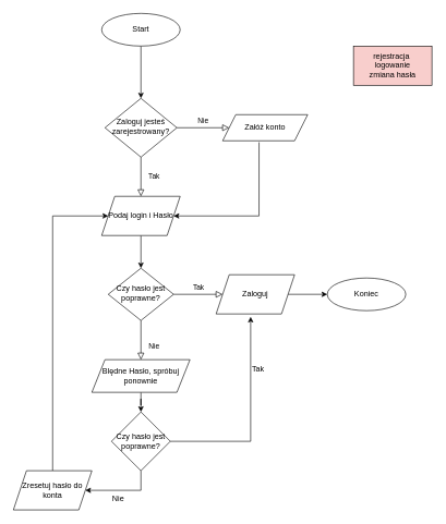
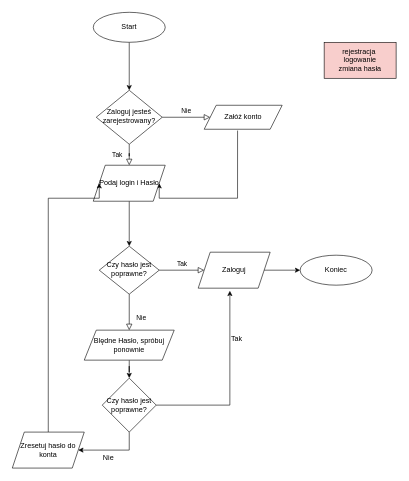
  <mxCell id="0" />
  <mxCell id="1" parent="0" />
  <mxCell id="2" value="Tak" style="rounded=0;html=1;jettySize=auto;orthogonalLoop=1;fontSize=11;endArrow=block;endFill=0;endSize=8;strokeWidth=1;shadow=0;labelBackgroundColor=none;edgeStyle=orthogonalEdgeStyle;entryX=0.5;entryY=0;entryDx=0;entryDy=0;" parent="1" source="4" target="14" edge="1"><mxGeometry y="20" relative="1" as="geometry"><mxPoint as="offset" /><mxPoint x="215" y="310" as="targetPoint" /></mxGeometry></mxCell>
  <mxCell id="3" value="Nie" style="rounded=0;html=1;jettySize=auto;orthogonalLoop=1;fontSize=11;endArrow=block;endFill=0;endSize=8;strokeWidth=1;shadow=0;labelBackgroundColor=none;entryX=0;entryY=0.5;entryDx=0;entryDy=0;exitX=1;exitY=0.5;exitDx=0;exitDy=0;" parent="1" source="4" target="12" edge="1"><mxGeometry y="10" relative="1" as="geometry"><mxPoint as="offset" /><mxPoint x="320" y="190" as="targetPoint" /></mxGeometry></mxCell>
  <mxCell id="4" value="Zaloguj jesteś zarejestrowany?" style="rhombus;whiteSpace=wrap;html=1;shadow=0;fontFamily=Helvetica;fontSize=12;align=center;strokeWidth=1;spacing=6;spacingTop=-4;" parent="1" vertex="1"><mxGeometry x="160" y="150" width="110" height="90" as="geometry" /></mxCell>
  <mxCell id="5" value="Nie" style="rounded=0;html=1;jettySize=auto;orthogonalLoop=1;fontSize=11;endArrow=block;endFill=0;endSize=8;strokeWidth=1;shadow=0;labelBackgroundColor=none;edgeStyle=orthogonalEdgeStyle;entryX=0.5;entryY=0;entryDx=0;entryDy=0;" parent="1" source="7" target="19" edge="1"><mxGeometry x="0.333" y="20" relative="1" as="geometry"><mxPoint as="offset" /><mxPoint x="215" y="550" as="targetPoint" /></mxGeometry></mxCell>
  <mxCell id="6" value="Tak" style="edgeStyle=orthogonalEdgeStyle;rounded=0;html=1;jettySize=auto;orthogonalLoop=1;fontSize=11;endArrow=block;endFill=0;endSize=8;strokeWidth=1;shadow=0;labelBackgroundColor=none;entryX=0;entryY=0.5;entryDx=0;entryDy=0;" parent="1" source="7" target="16" edge="1"><mxGeometry y="10" relative="1" as="geometry"><mxPoint as="offset" /><mxPoint x="320" y="450" as="targetPoint" /></mxGeometry></mxCell>
  <mxCell id="7" value="Czy hasło jest poprawne?" style="rhombus;whiteSpace=wrap;html=1;shadow=0;fontFamily=Helvetica;fontSize=12;align=center;strokeWidth=1;spacing=6;spacingTop=-4;" parent="1" vertex="1"><mxGeometry x="165" y="410" width="100" height="80" as="geometry" /></mxCell>
  <mxCell id="8" value="rejestracja&amp;nbsp;&lt;div&gt;logowanie&lt;/div&gt;&lt;div&gt;zmiana hasła&lt;/div&gt;" style="whiteSpace=wrap;html=1;fillColor=#f8cecc;" vertex="1" parent="1"><mxGeometry x="540" y="70" width="120" height="60" as="geometry" /></mxCell>
  <mxCell id="9" style="edgeStyle=orthogonalEdgeStyle;rounded=0;orthogonalLoop=1;jettySize=auto;html=1;entryX=0.5;entryY=0;entryDx=0;entryDy=0;" edge="1" parent="1" source="10" target="4"><mxGeometry relative="1" as="geometry" /></mxCell>
  <mxCell id="10" value="Start" style="ellipse;whiteSpace=wrap;html=1;" vertex="1" parent="1"><mxGeometry x="155" y="20" width="120" height="50" as="geometry" /></mxCell>
  <mxCell id="11" style="edgeStyle=orthogonalEdgeStyle;rounded=0;orthogonalLoop=1;jettySize=auto;html=1;entryX=1;entryY=0.5;entryDx=0;entryDy=0;exitX=0.428;exitY=1.055;exitDx=0;exitDy=0;exitPerimeter=0;" edge="1" parent="1" source="12" target="14"><mxGeometry relative="1" as="geometry"><Array as="points"><mxPoint x="396" y="330" /></Array></mxGeometry></mxCell>
  <mxCell id="12" value="Załóż konto" style="shape=parallelogram;perimeter=parallelogramPerimeter;whiteSpace=wrap;html=1;fixedSize=1;" vertex="1" parent="1"><mxGeometry x="340" y="175" width="130" height="40" as="geometry" /></mxCell>
  <mxCell id="13" style="edgeStyle=orthogonalEdgeStyle;rounded=0;orthogonalLoop=1;jettySize=auto;html=1;entryX=0.5;entryY=0;entryDx=0;entryDy=0;" edge="1" parent="1" source="14" target="7"><mxGeometry relative="1" as="geometry" /></mxCell>
- <mxCell id="14" value="Podaj login i Hasło" style="shape=parallelogram;perimeter=parallelogramPerimeter;whiteSpace=wrap;html=1;fixedSize=1;" vertex="1" parent="1"><mxGeometry x="155" y="300" width="120" height="60" as="geometry" /></mxCell>
+ <mxCell id="14" value="Podaj login i Hasło" style="shape=parallelogram;perimeter=parallelogramPerimeter;whiteSpace=wrap;html=1;fixedSize=1;" vertex="1" parent="1"><mxGeometry x="155" y="275" width="120" height="60" as="geometry" /></mxCell>
  <mxCell id="15" style="edgeStyle=orthogonalEdgeStyle;rounded=0;orthogonalLoop=1;jettySize=auto;html=1;entryX=0;entryY=0.5;entryDx=0;entryDy=0;" edge="1" parent="1" source="16" target="17"><mxGeometry relative="1" as="geometry" /></mxCell>
  <mxCell id="16" value="Zaloguj" style="shape=parallelogram;perimeter=parallelogramPerimeter;whiteSpace=wrap;html=1;fixedSize=1;" vertex="1" parent="1"><mxGeometry x="330" y="420" width="120" height="60" as="geometry" /></mxCell>
  <mxCell id="17" value="Koniec" style="ellipse;whiteSpace=wrap;html=1;" vertex="1" parent="1"><mxGeometry x="500" y="425" width="120" height="50" as="geometry" /></mxCell>
  <mxCell id="18" style="edgeStyle=orthogonalEdgeStyle;rounded=0;orthogonalLoop=1;jettySize=auto;html=1;entryX=0.5;entryY=0;entryDx=0;entryDy=0;" edge="1" parent="1" source="19" target="21"><mxGeometry relative="1" as="geometry" /></mxCell>
  <mxCell id="19" value="Blędne Hasło, spróbuj ponownie" style="shape=parallelogram;perimeter=parallelogramPerimeter;whiteSpace=wrap;html=1;fixedSize=1;" vertex="1" parent="1"><mxGeometry x="140" y="550" width="150" height="50" as="geometry" /></mxCell>
  <mxCell id="20" style="edgeStyle=orthogonalEdgeStyle;rounded=0;orthogonalLoop=1;jettySize=auto;html=1;" edge="1" parent="1" source="21" target="25"><mxGeometry relative="1" as="geometry"><Array as="points"><mxPoint x="215" y="750" /></Array></mxGeometry></mxCell>
  <mxCell id="21" value="Czy hasło jest poprawne?" style="rhombus;whiteSpace=wrap;html=1;" vertex="1" parent="1"><mxGeometry x="170" y="630" width="90" height="90" as="geometry" /></mxCell>
  <mxCell id="22" style="edgeStyle=orthogonalEdgeStyle;rounded=0;orthogonalLoop=1;jettySize=auto;html=1;entryX=0.44;entryY=1.073;entryDx=0;entryDy=0;entryPerimeter=0;" edge="1" parent="1" source="21" target="16"><mxGeometry relative="1" as="geometry" /></mxCell>
  <mxCell id="23" value="Tak" style="text;html=1;align=center;verticalAlign=middle;resizable=0;points=[];autosize=1;strokeColor=none;fillColor=none;" vertex="1" parent="1"><mxGeometry x="374" y="550" width="40" height="30" as="geometry" /></mxCell>
  <mxCell id="24" style="edgeStyle=orthogonalEdgeStyle;rounded=0;orthogonalLoop=1;jettySize=auto;html=1;entryX=0;entryY=0.5;entryDx=0;entryDy=0;" edge="1" parent="1" source="25" target="14"><mxGeometry relative="1" as="geometry"><Array as="points"><mxPoint x="80" y="330" /></Array></mxGeometry></mxCell>
  <mxCell id="25" value="Zresetuj hasło do konta" style="shape=parallelogram;perimeter=parallelogramPerimeter;whiteSpace=wrap;html=1;fixedSize=1;" vertex="1" parent="1"><mxGeometry x="20" y="720" width="120" height="60" as="geometry" /></mxCell>
  <mxCell id="26" value="Nie" style="text;html=1;align=center;verticalAlign=middle;resizable=0;points=[];autosize=1;strokeColor=none;fillColor=none;" vertex="1" parent="1"><mxGeometry x="160" y="748" width="40" height="30" as="geometry" /></mxCell>
